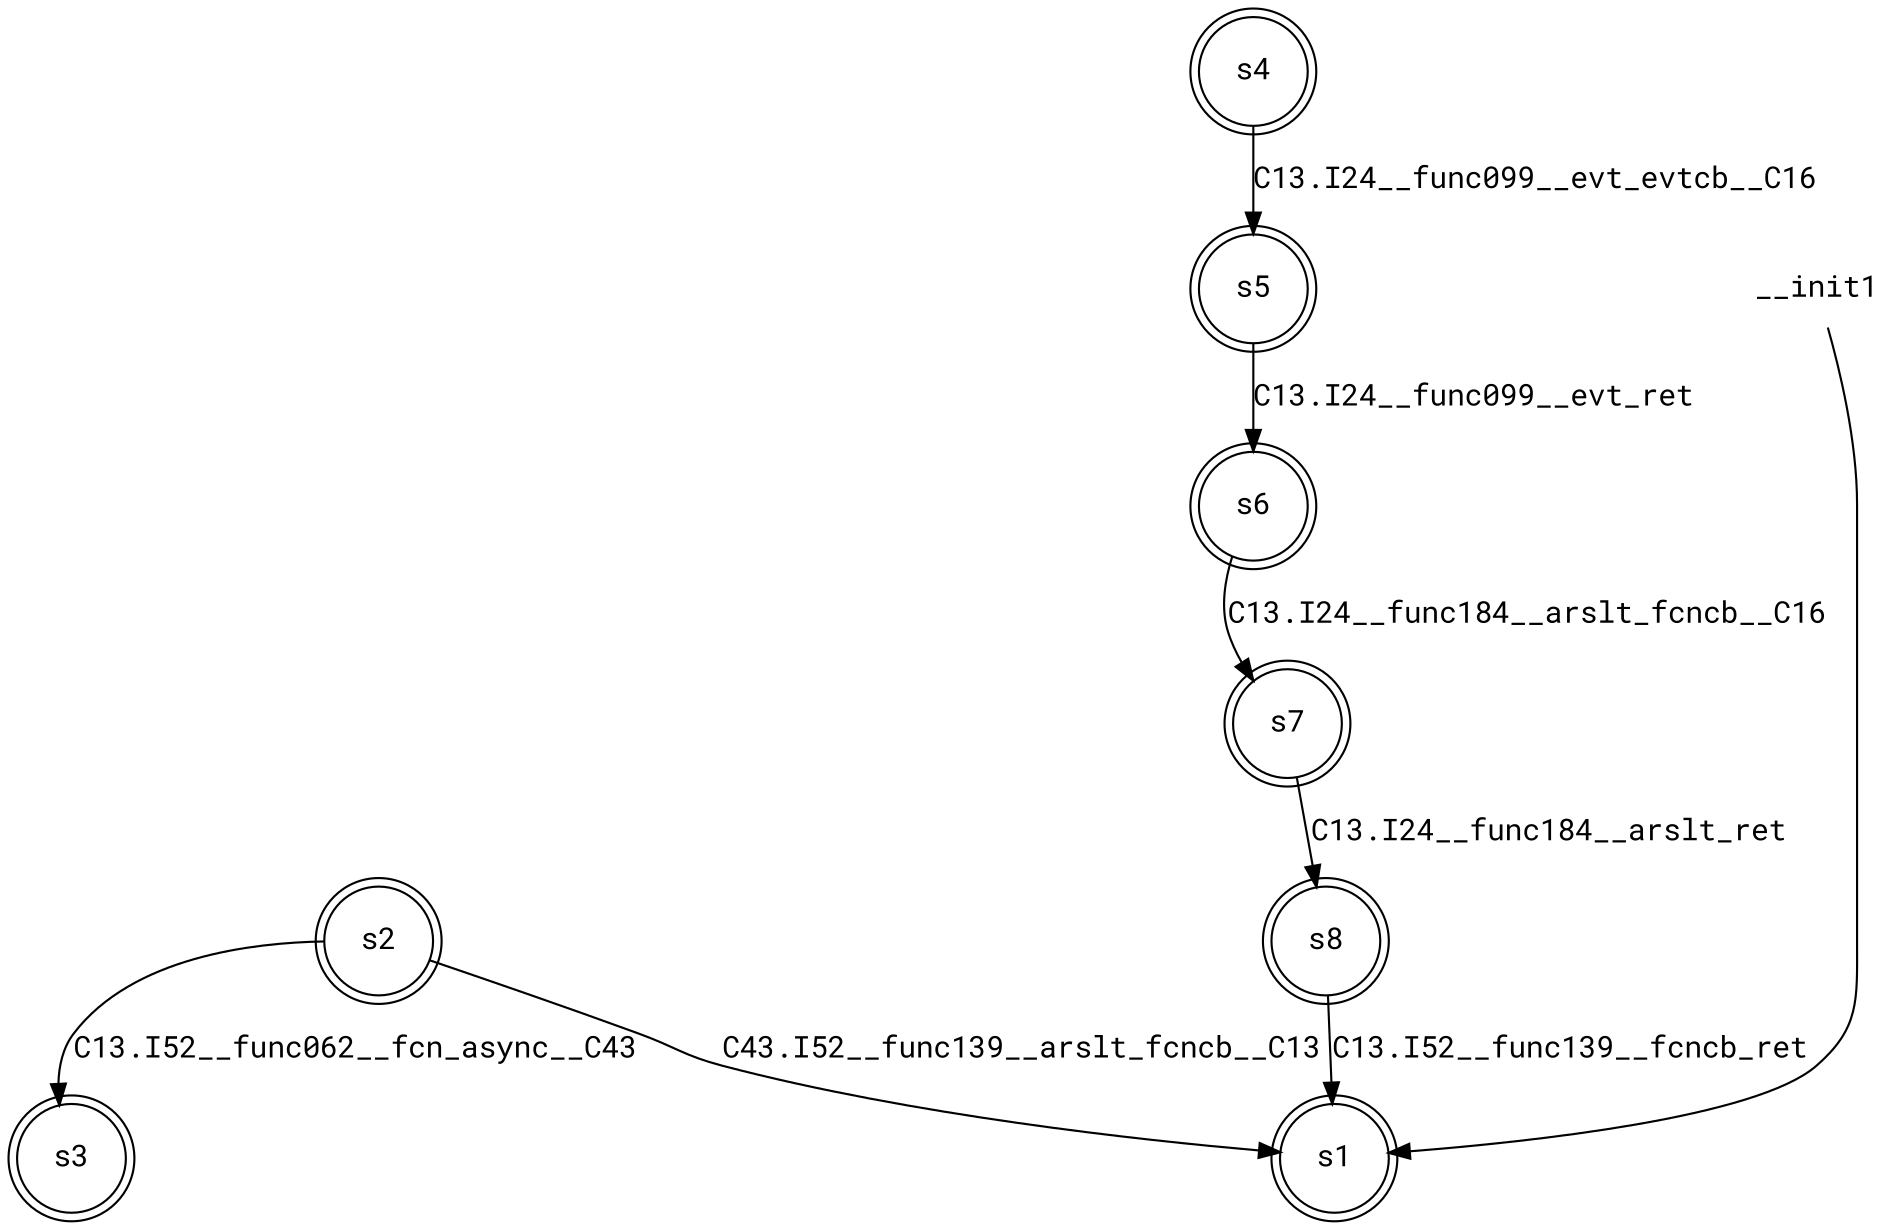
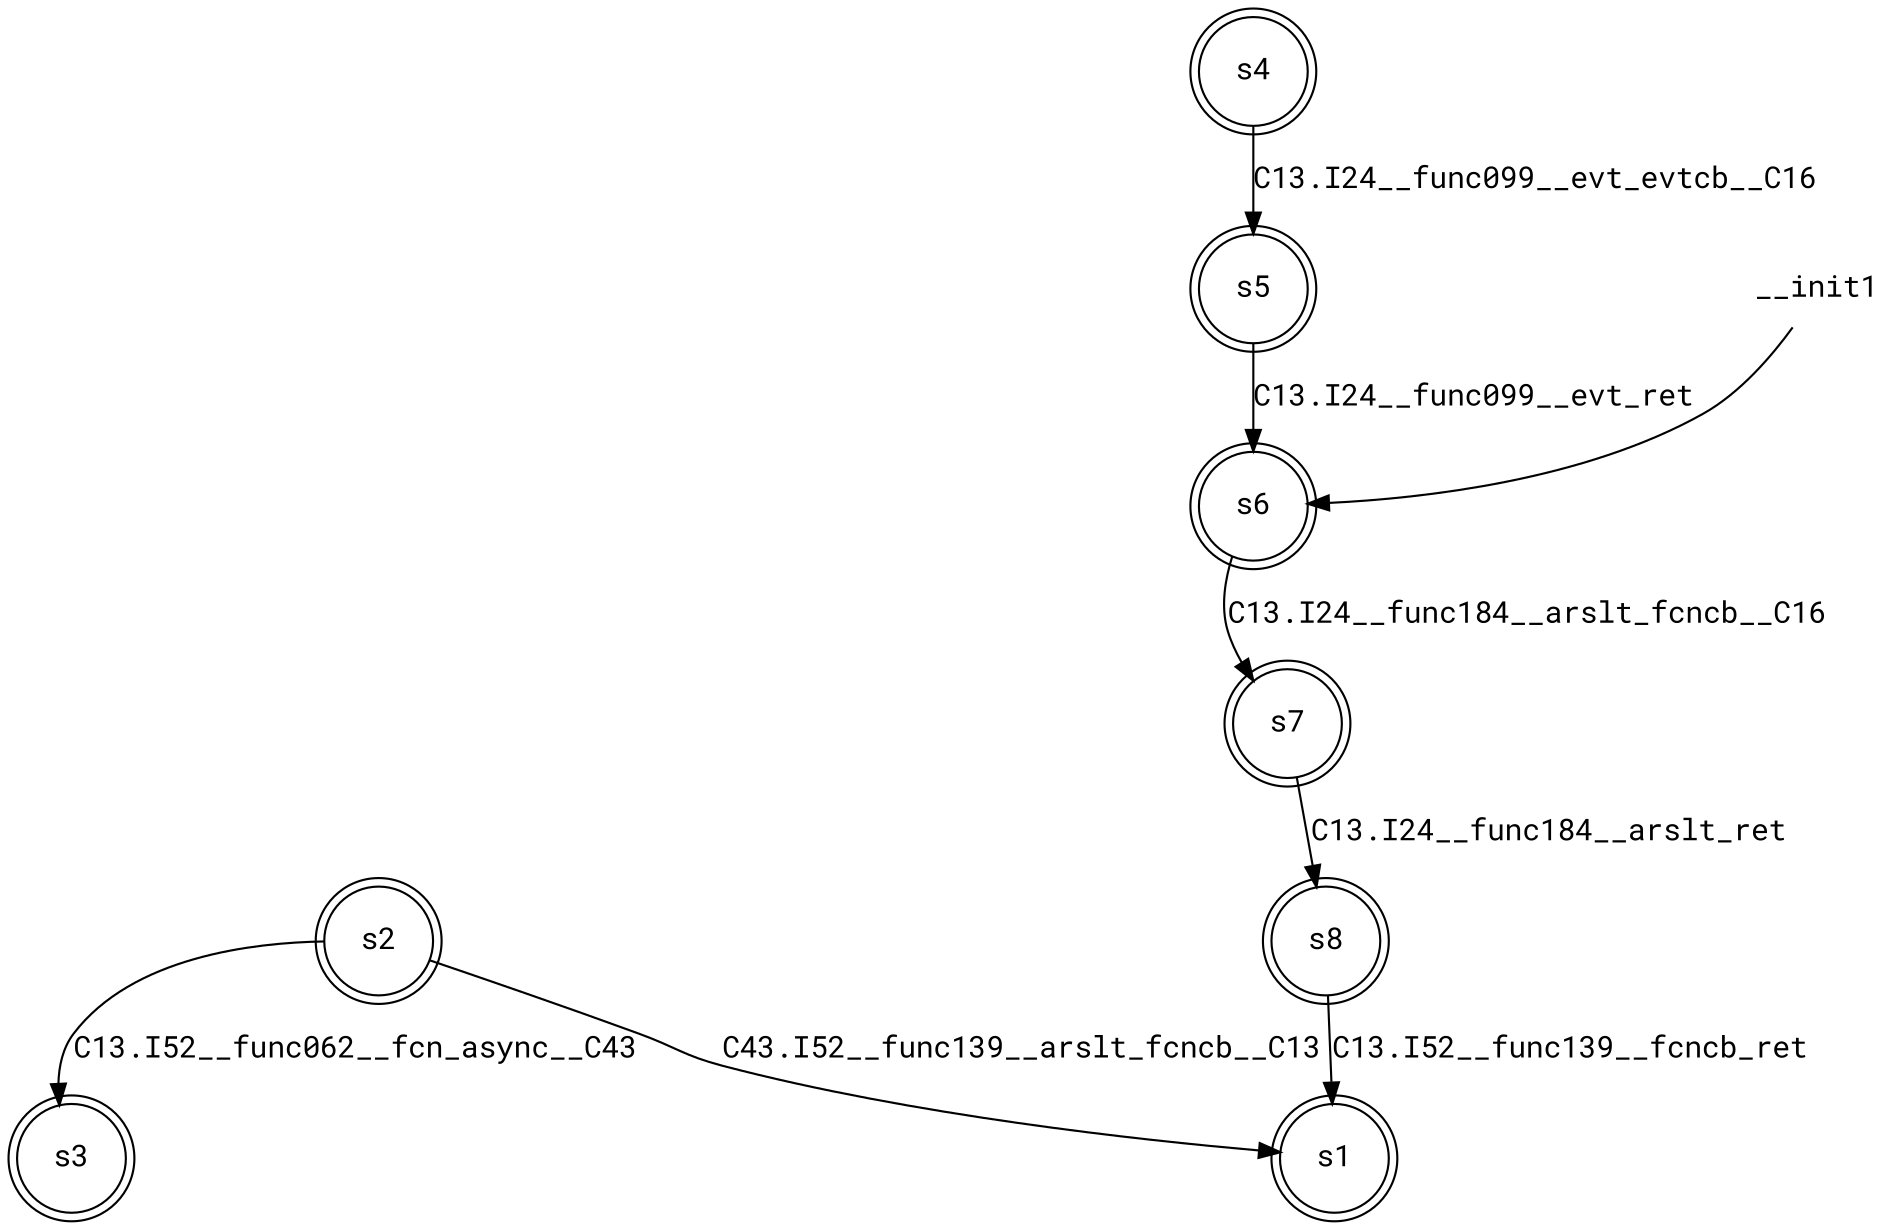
  digraph {
    fontname="Roboto Mono"
    node [fontname="Roboto Mono" shape=doublecircle]
    edge [fontname="Roboto Mono"]
    n1 [label=<s1>]
    n2 [label=<s2>]
    n3 [label=<s3>]
    n4 [label=<s4>]
    n5 [label=<s5>]
    n6 [label=<s6>]
    n7 [label=<s7>]
    n8 [label=<s8>]
    __init1 [shape=none]
    n2 -> n1 [label=<C43.I52__func139__arslt_fcncb__C13>]
    n2 -> n3 [label=<C13.I52__func062__fcn_async__C43>]
    n4 -> n5 [label=<C13.I24__func099__evt_evtcb__C16>]
    n5 -> n6 [label=<C13.I24__func099__evt_ret>]
    n6 -> n7 [label=<C13.I24__func184__arslt_fcncb__C16>]
    n7 -> n8 [label=<C13.I24__func184__arslt_ret>]
    n8 -> n1 [label=<C13.I52__func139__fcncb_ret>]
-   __init1 -> n1
+   __init1 -> n6
  }
